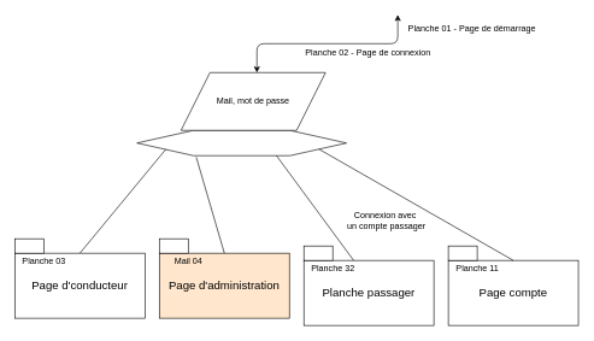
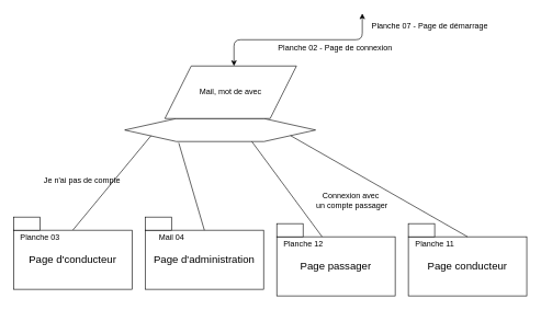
  <mxCell id="0" />
  <mxCell id="1" parent="0" />
  <mxCell id="2" value="" style="verticalLabelPosition=bottom;verticalAlign=top;html=1;shape=hexagon;perimeter=hexagonPerimeter2;arcSize=6;size=0.27;" parent="1" vertex="1"><mxGeometry x="189" y="180" width="290" height="35" as="geometry" /></mxCell>
- <mxCell id="3" value="Mail, mot de passe" style="shape=parallelogram;perimeter=parallelogramPerimeter;whiteSpace=wrap;html=1;" parent="1" vertex="1"><mxGeometry x="250" y="100" width="200" height="80" as="geometry" /></mxCell>
+ <mxCell id="3" value="Mail, mot de avec" style="shape=parallelogram;perimeter=parallelogramPerimeter;whiteSpace=wrap;html=1;" parent="1" vertex="1"><mxGeometry x="250" y="100" width="200" height="80" as="geometry" /></mxCell>
  <mxCell id="4" value="" style="endArrow=none;html=1;entryX=0.138;entryY=0.743;entryDx=0;entryDy=0;exitX=0.5;exitY=0;exitDx=0;exitDy=0;entryPerimeter=0;" parent="1" source="6" target="2" edge="1"><mxGeometry width="50" height="50" relative="1" as="geometry"><mxPoint x="119" y="370" as="sourcePoint" /><mxPoint x="118.75" y="315" as="targetPoint" /><Array as="points" /></mxGeometry></mxCell>
  <mxCell id="5" value="" style="group" parent="1" vertex="1" connectable="0"><mxGeometry x="20" y="330" width="180" height="110" as="geometry" /></mxCell>
  <mxCell id="6" value="&lt;div&gt;Page d'conducteur&lt;/div&gt;" style="rounded=0;whiteSpace=wrap;html=1;fontSize=16;" parent="5" vertex="1"><mxGeometry y="20" width="180" height="90" as="geometry" /></mxCell>
  <mxCell id="7" value="" style="rounded=0;whiteSpace=wrap;html=1;fontSize=16;" parent="5" vertex="1"><mxGeometry width="40" height="20" as="geometry" /></mxCell>
  <mxCell id="8" value="&lt;font style=&quot;font-size: 12px&quot;&gt;Planche 03&lt;/font&gt;" style="text;html=1;resizable=0;autosize=1;align=center;verticalAlign=middle;points=[];fillColor=none;strokeColor=none;rounded=0;fontSize=16;" parent="5" vertex="1"><mxGeometry y="15" width="80" height="30" as="geometry" /></mxCell>
+ <mxCell id="9" value="Je n'ai pas de compte" style="text;html=1;resizable=0;autosize=1;align=center;verticalAlign=middle;points=[];fillColor=none;strokeColor=none;rounded=0;" parent="1" vertex="1"><mxGeometry x="59" y="260" width="130" height="29" as="geometry" /></mxCell>
  <mxCell id="10" value="" style="group" parent="1" vertex="1" connectable="0"><mxGeometry x="220" y="330" width="180" height="110" as="geometry" /></mxCell>
- <mxCell id="11" value="&lt;div&gt;Page d'administration&lt;/div&gt;" style="rounded=0;whiteSpace=wrap;html=1;fontSize=16;fillColor=#ffe6cc;" parent="10" vertex="1"><mxGeometry y="20" width="180" height="90" as="geometry" /></mxCell>
+ <mxCell id="11" value="&lt;div&gt;Page d'administration&lt;/div&gt;" style="rounded=0;whiteSpace=wrap;html=1;fontSize=16;" parent="10" vertex="1"><mxGeometry y="20" width="180" height="90" as="geometry" /></mxCell>
  <mxCell id="12" value="" style="rounded=0;whiteSpace=wrap;html=1;fontSize=16;" parent="10" vertex="1"><mxGeometry width="40" height="20" as="geometry" /></mxCell>
  <mxCell id="13" value="&lt;font style=&quot;font-size: 12px&quot;&gt;Mail 04&lt;/font&gt;" style="text;html=1;resizable=0;autosize=1;align=center;verticalAlign=middle;points=[];fillColor=none;strokeColor=none;rounded=0;fontSize=16;" parent="10" vertex="1"><mxGeometry y="15" width="80" height="30" as="geometry" /></mxCell>
  <mxCell id="14" value="" style="endArrow=none;html=1;entryX=0.283;entryY=1.057;entryDx=0;entryDy=0;exitX=0.5;exitY=0;exitDx=0;exitDy=0;entryPerimeter=0;" parent="1" source="11" target="2" edge="1"><mxGeometry width="50" height="50" relative="1" as="geometry"><mxPoint x="390" y="410" as="sourcePoint" /><mxPoint x="565" y="315" as="targetPoint" /><Array as="points" /></mxGeometry></mxCell>
  <mxCell id="15" value="" style="endArrow=classic;startArrow=classic;html=1;" parent="1" edge="1"><mxGeometry width="50" height="50" relative="1" as="geometry"><mxPoint x="355" y="100" as="sourcePoint" /><mxPoint x="550" y="20" as="targetPoint" /><Array as="points"><mxPoint x="355" y="60" /><mxPoint x="550" y="60" /></Array></mxGeometry></mxCell>
- <mxCell id="16" value="Planche 01 - Page de démarrage" style="text;html=1;strokeColor=none;fillColor=none;align=center;verticalAlign=middle;whiteSpace=wrap;rounded=0;" parent="1" vertex="1"><mxGeometry x="560" y="30" width="186" height="20" as="geometry" /></mxCell>
+ <mxCell id="16" value="Planche 07 - Page de démarrage" style="text;html=1;strokeColor=none;fillColor=none;align=center;verticalAlign=middle;whiteSpace=wrap;rounded=0;" parent="1" vertex="1"><mxGeometry x="560" y="30" width="186" height="20" as="geometry" /></mxCell>
  <mxCell id="17" value="Planche 02 - Page de connexion" style="text;html=1;strokeColor=none;fillColor=none;align=center;verticalAlign=middle;whiteSpace=wrap;rounded=0;" parent="1" vertex="1"><mxGeometry x="409" y="63" width="200" height="20" as="geometry" /></mxCell>
  <mxCell id="18" value="" style="group" vertex="1" connectable="0" parent="1"><mxGeometry x="420" y="340" width="180" height="110" as="geometry" /></mxCell>
- <mxCell id="19" value="&lt;div&gt;Planche passager&lt;/div&gt;" style="rounded=0;whiteSpace=wrap;html=1;fontSize=16;" vertex="1" parent="18"><mxGeometry y="20" width="180" height="90" as="geometry" /></mxCell>
+ <mxCell id="19" value="&lt;div&gt;Page passager&lt;/div&gt;" style="rounded=0;whiteSpace=wrap;html=1;fontSize=16;" vertex="1" parent="18"><mxGeometry y="20" width="180" height="90" as="geometry" /></mxCell>
  <mxCell id="20" value="" style="rounded=0;whiteSpace=wrap;html=1;fontSize=16;" vertex="1" parent="18"><mxGeometry width="40" height="20" as="geometry" /></mxCell>
- <mxCell id="21" value="&lt;font style=&quot;font-size: 12px&quot;&gt;Planche 32&lt;/font&gt;" style="text;html=1;resizable=0;autosize=1;align=center;verticalAlign=middle;points=[];fillColor=none;strokeColor=none;rounded=0;fontSize=16;" vertex="1" parent="18"><mxGeometry y="15" width="80" height="30" as="geometry" /></mxCell>
+ <mxCell id="21" value="&lt;font style=&quot;font-size: 12px&quot;&gt;Planche 12&lt;/font&gt;" style="text;html=1;resizable=0;autosize=1;align=center;verticalAlign=middle;points=[];fillColor=none;strokeColor=none;rounded=0;fontSize=16;" vertex="1" parent="18"><mxGeometry y="15" width="80" height="30" as="geometry" /></mxCell>
  <mxCell id="22" value="" style="group" vertex="1" connectable="0" parent="1"><mxGeometry x="620" y="340" width="180" height="110" as="geometry" /></mxCell>
- <mxCell id="23" value="&lt;div&gt;Page compte&lt;/div&gt;" style="rounded=0;whiteSpace=wrap;html=1;fontSize=16;" vertex="1" parent="22"><mxGeometry y="20" width="180" height="90" as="geometry" /></mxCell>
+ <mxCell id="23" value="&lt;div&gt;Page conducteur&lt;/div&gt;" style="rounded=0;whiteSpace=wrap;html=1;fontSize=16;" vertex="1" parent="22"><mxGeometry y="20" width="180" height="90" as="geometry" /></mxCell>
  <mxCell id="24" value="" style="rounded=0;whiteSpace=wrap;html=1;fontSize=16;" vertex="1" parent="22"><mxGeometry width="40" height="20" as="geometry" /></mxCell>
  <mxCell id="25" value="&lt;font style=&quot;font-size: 12px&quot;&gt;Planche 11&lt;/font&gt;" style="text;html=1;resizable=0;autosize=1;align=center;verticalAlign=middle;points=[];fillColor=none;strokeColor=none;rounded=0;fontSize=16;" vertex="1" parent="22"><mxGeometry x="5" y="15" width="70" height="30" as="geometry" /></mxCell>
  <mxCell id="26" value="" style="endArrow=none;html=1;entryX=0.666;entryY=1;entryDx=0;entryDy=0;exitX=0.5;exitY=0;exitDx=0;exitDy=0;entryPerimeter=0;" edge="1" parent="1" target="2"><mxGeometry width="50" height="50" relative="1" as="geometry"><mxPoint x="488.93" y="360" as="sourcePoint" /><mxPoint x="450" y="226.995" as="targetPoint" /><Array as="points" /></mxGeometry></mxCell>
  <mxCell id="27" value="Connexion avec&amp;nbsp;&lt;br&gt;un compte passager" style="text;html=1;resizable=0;autosize=1;align=center;verticalAlign=middle;points=[];fillColor=none;strokeColor=none;rounded=0;" vertex="1" parent="1"><mxGeometry x="474" y="290" width="120" height="30" as="geometry" /></mxCell>
  <mxCell id="28" value="" style="endArrow=none;html=1;entryX=0.869;entryY=0.743;entryDx=0;entryDy=0;entryPerimeter=0;" edge="1" parent="1" target="2"><mxGeometry width="50" height="50" relative="1" as="geometry"><mxPoint x="710" y="360" as="sourcePoint" /><mxPoint x="588.21" y="215" as="targetPoint" /><Array as="points" /></mxGeometry></mxCell>
